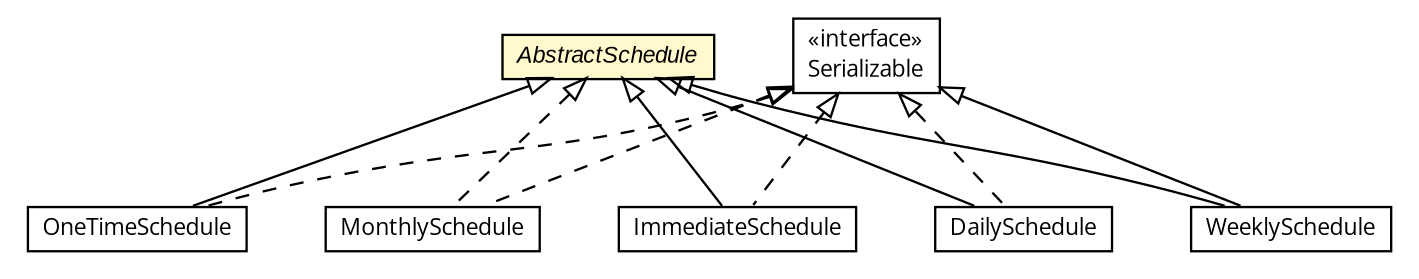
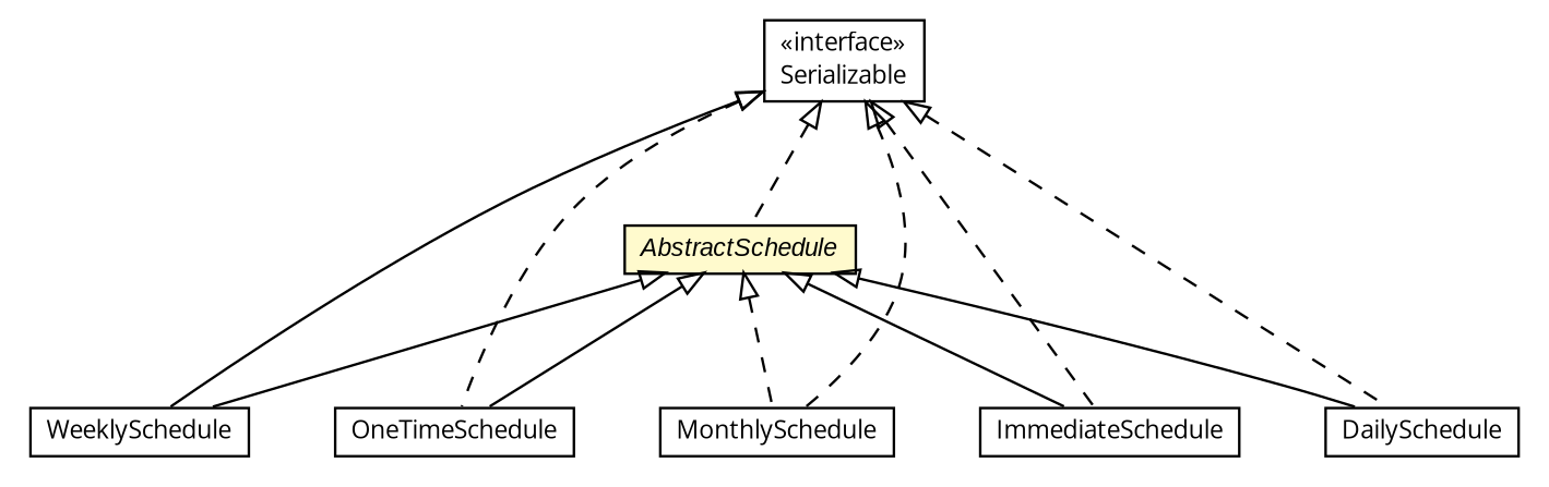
  digraph {
    fontname="Open Sans"
    nodesep=0.25
    ranksep=0.5
    node [fontcolor=black fontname="Open Sans" fontsize=10.0 shape=plaintext]
    edge [arrowtail=empty dir=back fontname="Open Sans" fontsize=10 headport=p labelfontname=arial labelfontsize=10 tailport=p style=dashed]
    n1 [label=<<table title="org.miloss.fgsms.services.interfaces.automatedreportingservice.WeeklySchedule" border="0" cellborder="1" cellspacing="0" cellpadding="2" port="p" href="./WeeklySchedule.html"> 		<tr><td><table border="0" cellspacing="0" cellpadding="1"> <tr><td align="center" balign="center"> WeeklySchedule </td></tr> 		</table></td></tr> 		</table>>]
    n2 [label=<<table title="org.miloss.fgsms.services.interfaces.automatedreportingservice.OneTimeSchedule" border="0" cellborder="1" cellspacing="0" cellpadding="2" port="p" href="./OneTimeSchedule.html"> 		<tr><td><table border="0" cellspacing="0" cellpadding="1"> <tr><td align="center" balign="center"> OneTimeSchedule </td></tr> 		</table></td></tr> 		</table>>]
    n3 [label=<<table title="org.miloss.fgsms.services.interfaces.automatedreportingservice.MonthlySchedule" border="0" cellborder="1" cellspacing="0" cellpadding="2" port="p" href="./MonthlySchedule.html"> 		<tr><td><table border="0" cellspacing="0" cellpadding="1"> <tr><td align="center" balign="center"> MonthlySchedule </td></tr> 		</table></td></tr> 		</table>>]
    n4 [label=<<table title="org.miloss.fgsms.services.interfaces.automatedreportingservice.ImmediateSchedule" border="0" cellborder="1" cellspacing="0" cellpadding="2" port="p" href="./ImmediateSchedule.html"> 		<tr><td><table border="0" cellspacing="0" cellpadding="1"> <tr><td align="center" balign="center"> ImmediateSchedule </td></tr> 		</table></td></tr> 		</table>>]
    n5 [label=<<table title="org.miloss.fgsms.services.interfaces.automatedreportingservice.DailySchedule" border="0" cellborder="1" cellspacing="0" cellpadding="2" port="p" href="./DailySchedule.html"> 		<tr><td><table border="0" cellspacing="0" cellpadding="1"> <tr><td align="center" balign="center"> DailySchedule </td></tr> 		</table></td></tr> 		</table>>]
    n6 [label=<<table title="org.miloss.fgsms.services.interfaces.automatedreportingservice.AbstractSchedule" border="0" cellborder="1" cellspacing="0" cellpadding="2" port="p" bgcolor="lemonChiffon" href="./AbstractSchedule.html"> 		<tr><td><table border="0" cellspacing="0" cellpadding="1"> <tr><td align="center" balign="center"><font face="arial italic"> AbstractSchedule </font></td></tr> 		</table></td></tr> 		</table>>]
    n7 [label=<<table title="java.io.Serializable" border="0" cellborder="1" cellspacing="0" cellpadding="2" port="p" href="http://java.sun.com/j2se/1.4.2/docs/api/java/io/Serializable.html"> 		<tr><td><table border="0" cellspacing="0" cellpadding="1"> <tr><td align="center" balign="center"> &#171;interface&#187; </td></tr> <tr><td align="center" balign="center"> Serializable </td></tr> 		</table></td></tr> 		</table>>]
    n6 -> n1 [style=""]
    n6 -> n2 [style=""]
    n6 -> n3
    n6 -> n4 [style=""]
    n6 -> n5 [style=""]
    n7 -> n1 [style=solid]
    n7 -> n2
    n7 -> n3
    n7 -> n4
    n7 -> n5
+   n7 -> n6
  }
